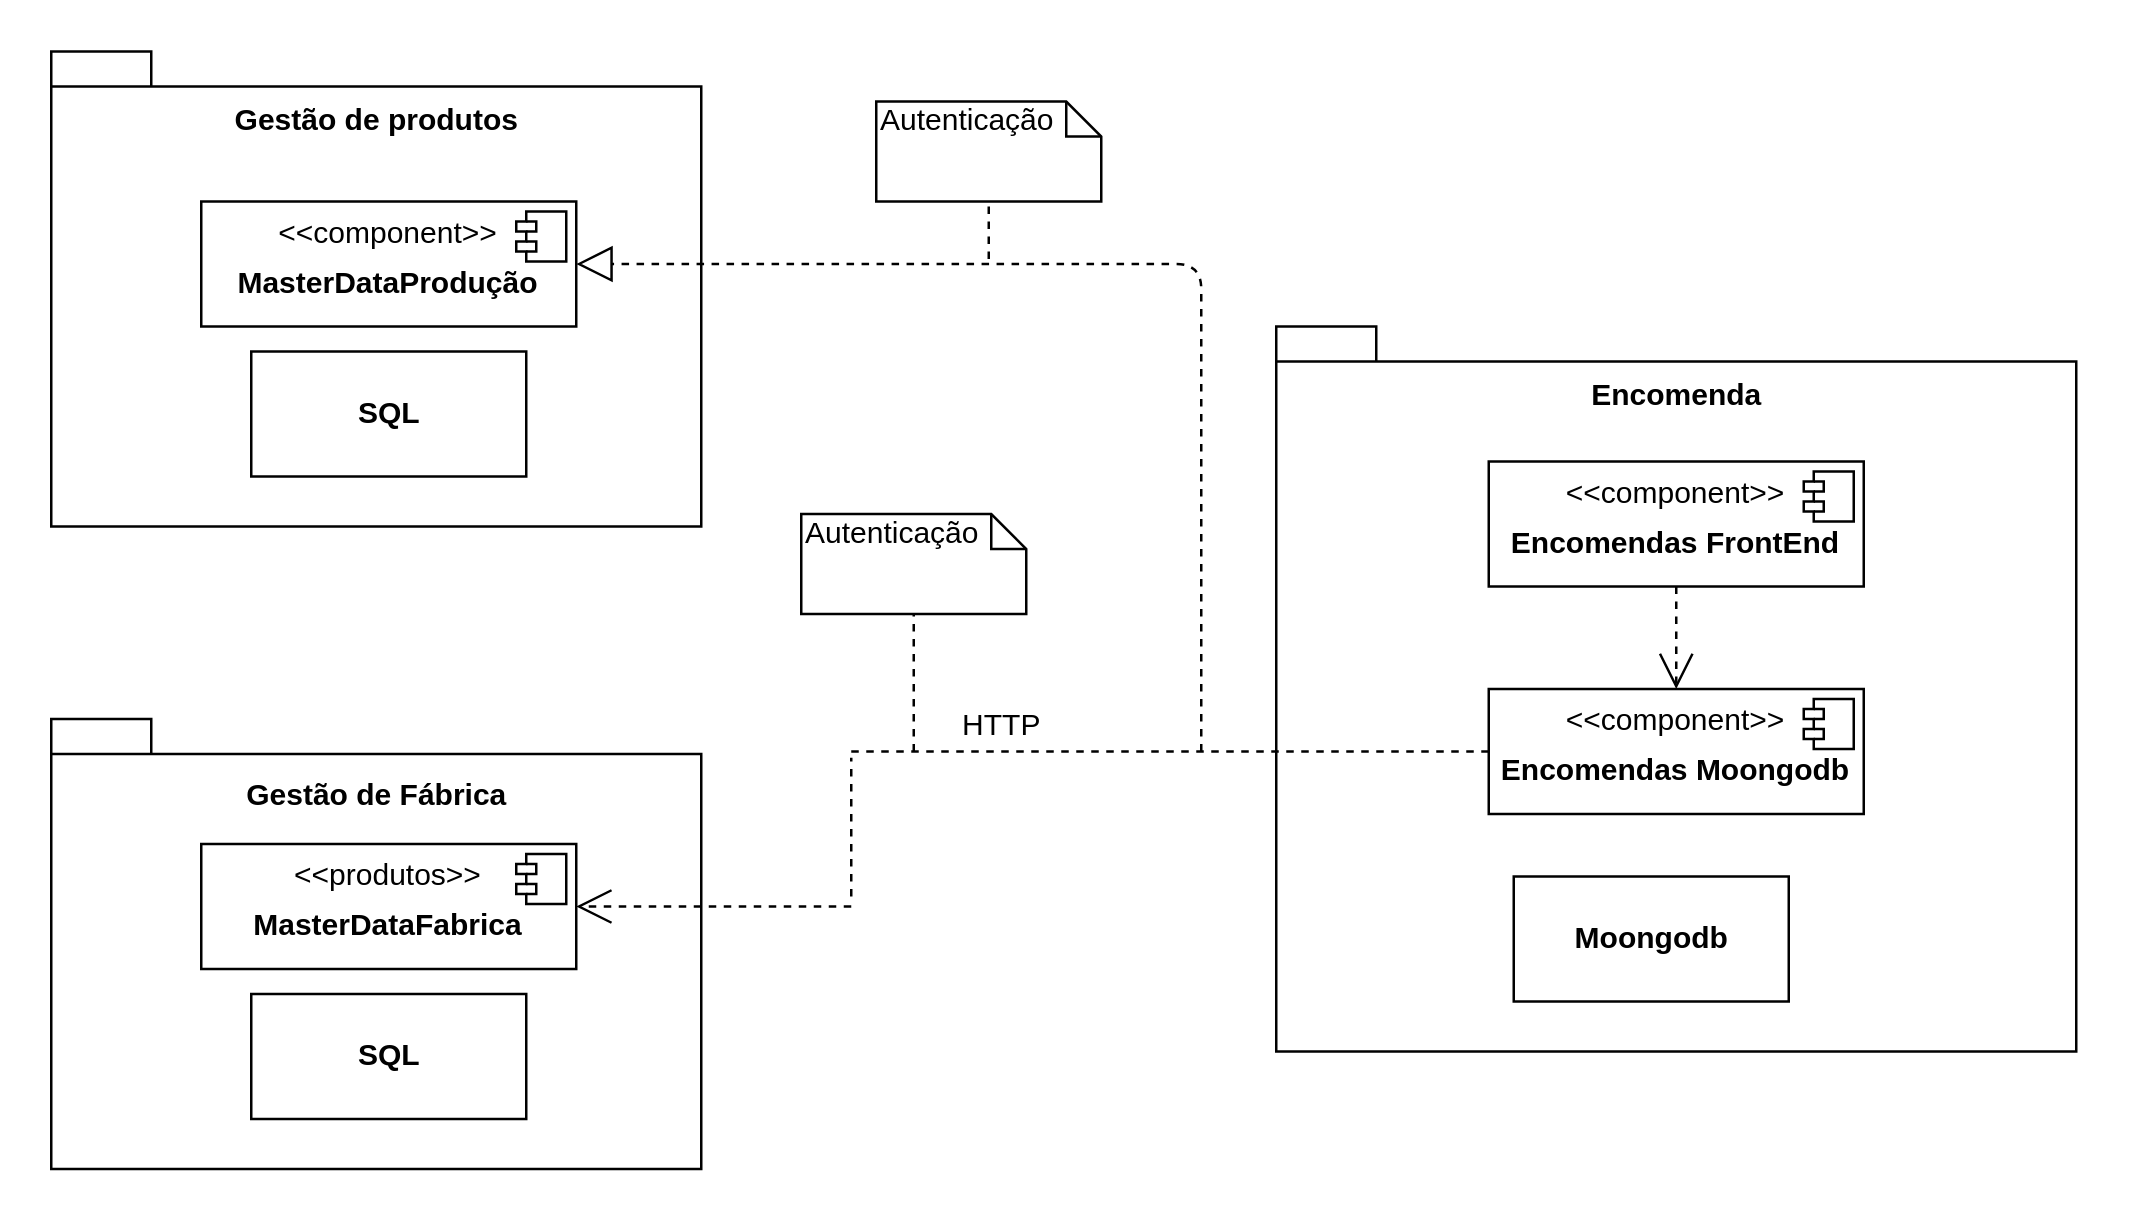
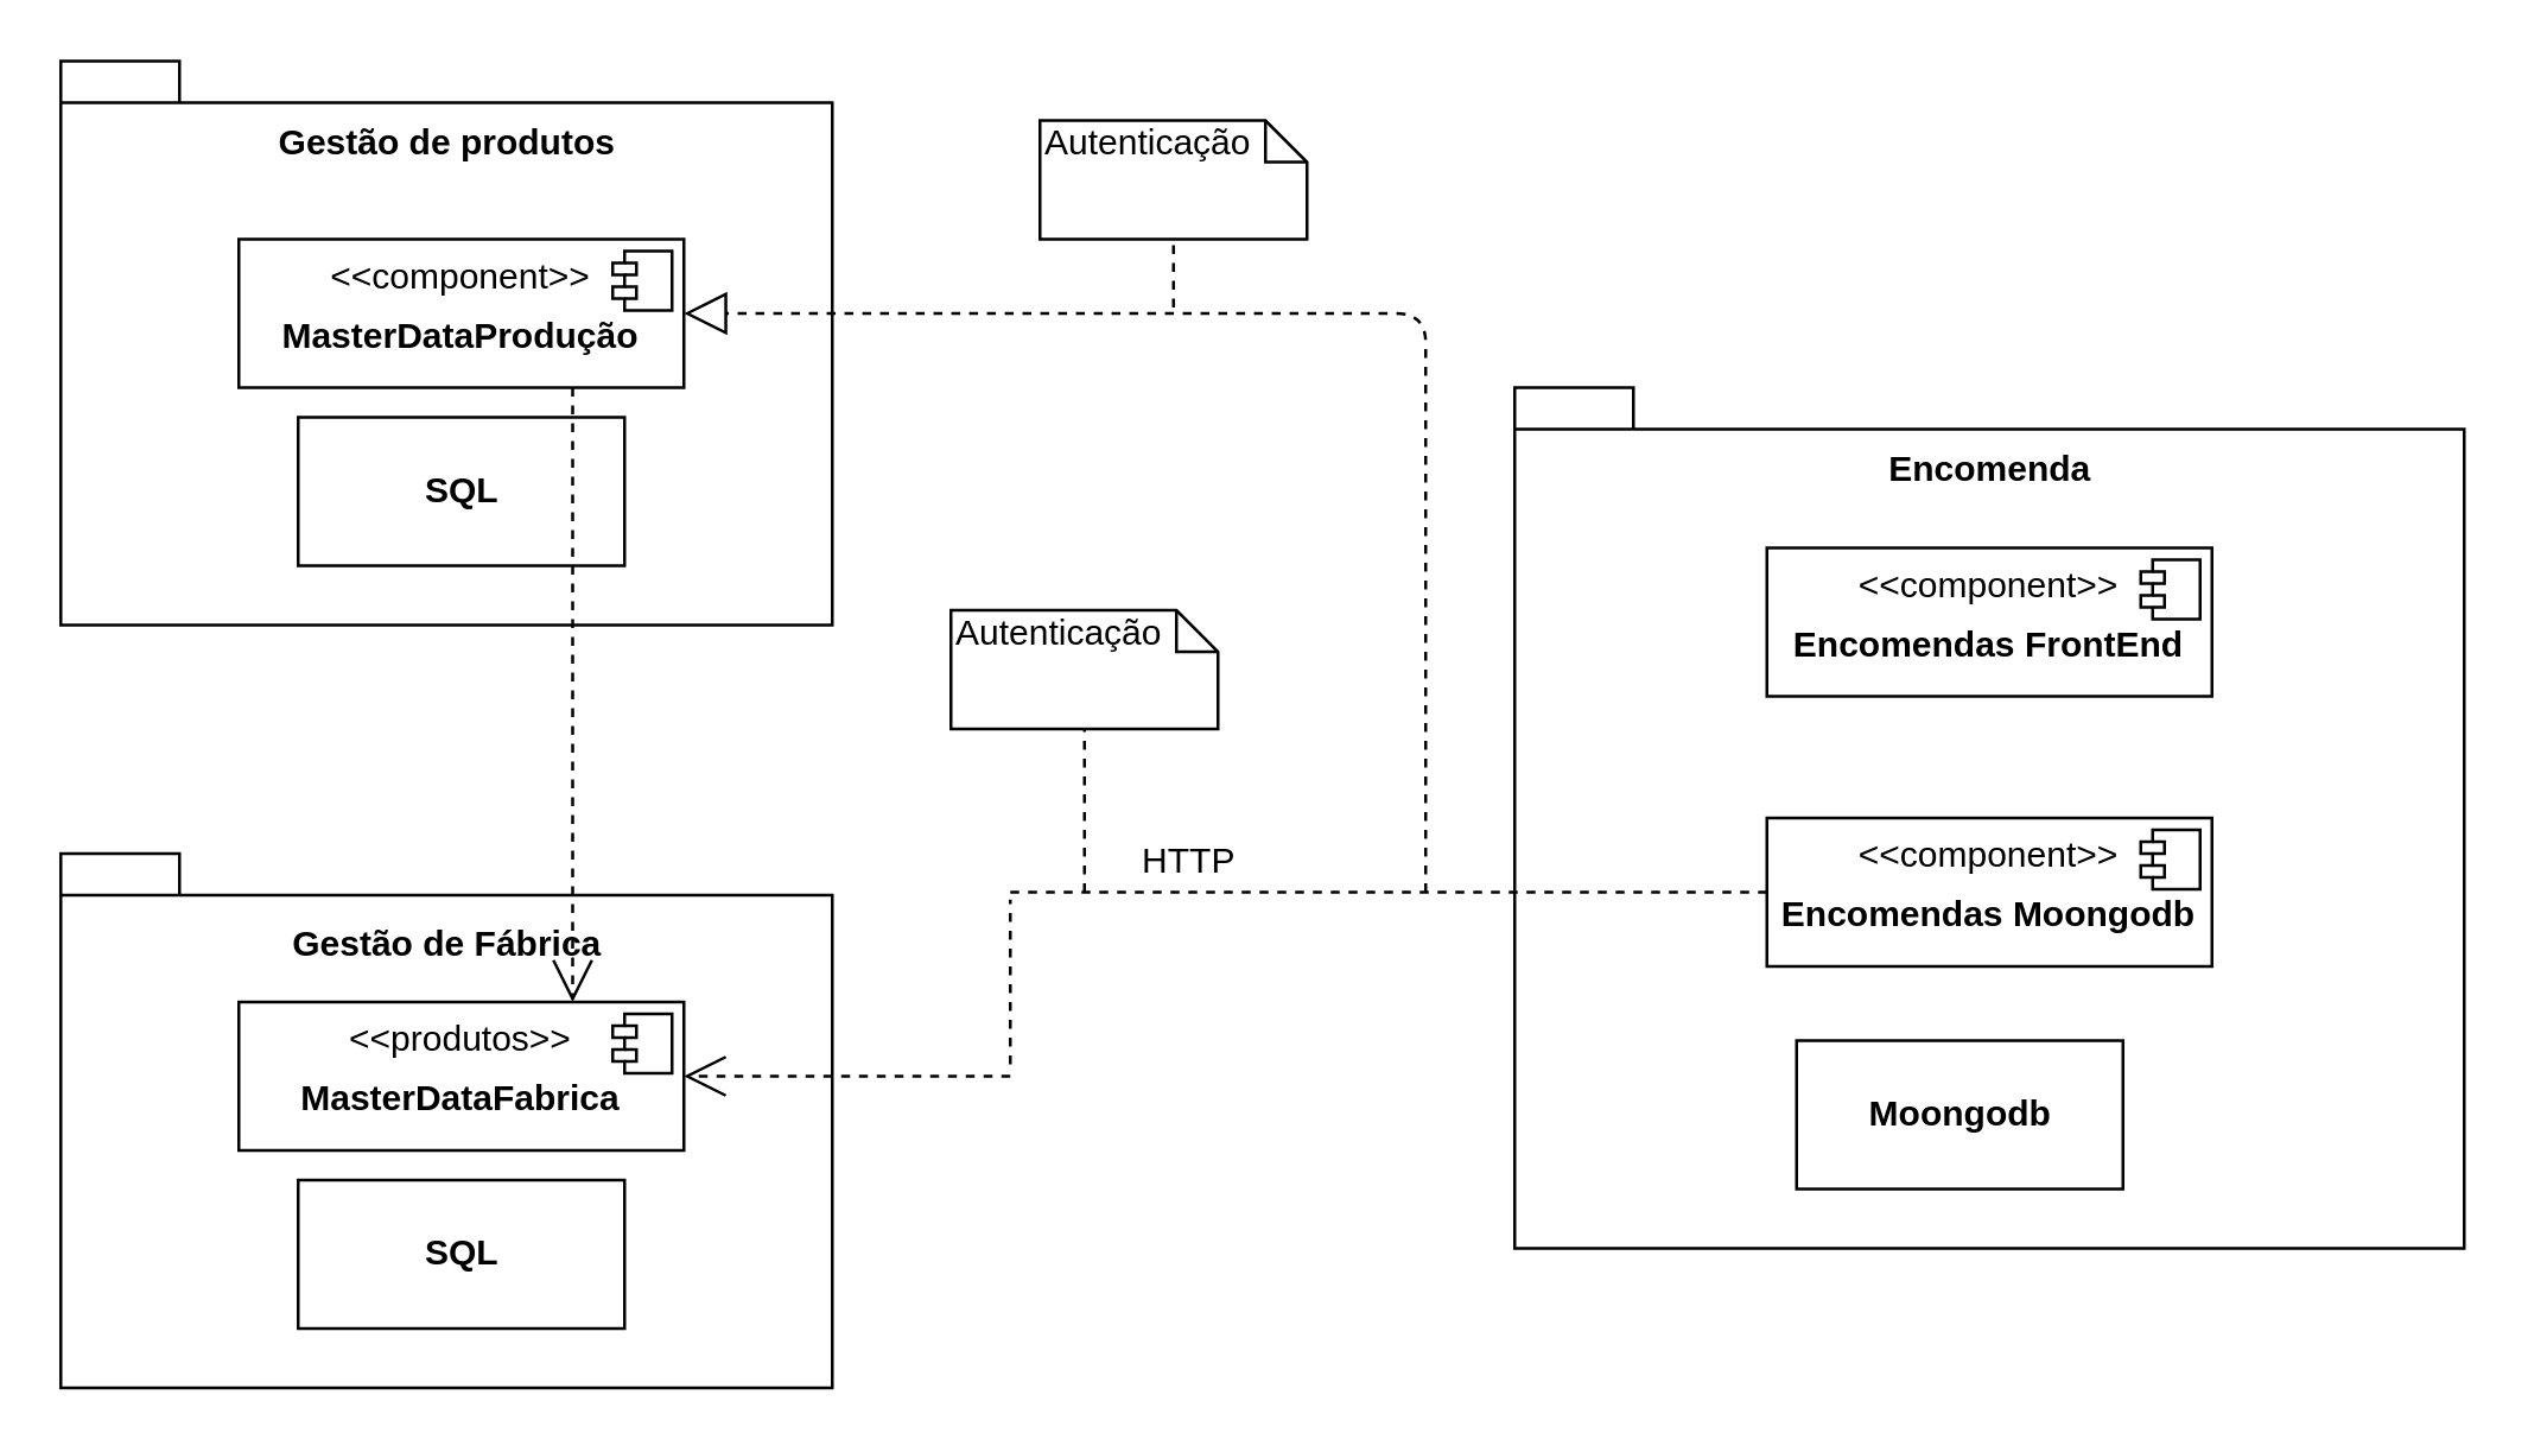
  <mxCell id="0" />
  <mxCell id="1" parent="0" />
  <mxCell id="2" value="Gestão de produtos&lt;br&gt;&lt;br&gt;&lt;br&gt;&lt;br&gt;&lt;br&gt;&lt;br&gt;&lt;br&gt;&lt;br&gt;&lt;br&gt;&lt;br&gt;&lt;br&gt;" style="shape=folder;fontStyle=1;spacingTop=10;tabWidth=40;tabHeight=14;tabPosition=left;html=1;" vertex="1" parent="1"><mxGeometry x="20" y="20" width="260" height="190" as="geometry" /></mxCell>
  <mxCell id="3" value="Gestão de Fábrica&lt;br&gt;&lt;br&gt;&lt;br&gt;&lt;br&gt;&lt;br&gt;&lt;br&gt;&lt;br&gt;&lt;br&gt;&lt;br&gt;&lt;br&gt;" style="shape=folder;fontStyle=1;spacingTop=10;tabWidth=40;tabHeight=14;tabPosition=left;html=1;" vertex="1" parent="1"><mxGeometry x="20" y="287" width="260" height="180" as="geometry" /></mxCell>
  <mxCell id="4" value="Encomenda&lt;br&gt;&lt;br&gt;&lt;br&gt;&lt;br&gt;&lt;br&gt;&lt;br&gt;&lt;br&gt;&lt;br&gt;&lt;br&gt;&lt;br&gt;&lt;br&gt;&lt;br&gt;&lt;br&gt;&lt;br&gt;&lt;br&gt;&lt;br&gt;&lt;br&gt;&lt;br&gt;" style="shape=folder;fontStyle=1;spacingTop=10;tabWidth=40;tabHeight=14;tabPosition=left;html=1;" vertex="1" parent="1"><mxGeometry x="510" y="130" width="320" height="290" as="geometry" /></mxCell>
  <mxCell id="5" value="&lt;p style=&quot;margin: 0px ; margin-top: 6px ; text-align: center&quot;&gt;&amp;lt;&amp;lt;component&amp;gt;&amp;gt;&lt;/p&gt;&lt;p style=&quot;margin: 0px ; margin-top: 6px ; text-align: center&quot;&gt;&lt;b&gt;MasterDataProdução&lt;/b&gt;&lt;/p&gt;" style="align=left;overflow=fill;html=1;" vertex="1" parent="1"><mxGeometry x="80" y="80" width="150" height="50" as="geometry" /></mxCell>
  <mxCell id="6" value="" style="shape=component;jettyWidth=8;jettyHeight=4;" vertex="1" parent="5"><mxGeometry x="1" width="20" height="20" relative="1" as="geometry"><mxPoint x="-24" y="4" as="offset" /></mxGeometry></mxCell>
  <mxCell id="7" value="&lt;b&gt;SQL&lt;/b&gt;" style="html=1;" vertex="1" parent="1"><mxGeometry x="100" y="140" width="110" height="50" as="geometry" /></mxCell>
  <mxCell id="8" value="&lt;p style=&quot;margin: 0px ; margin-top: 6px ; text-align: center&quot;&gt;&amp;lt;&amp;lt;produtos&amp;gt;&amp;gt;&lt;/p&gt;&lt;p style=&quot;margin: 0px ; margin-top: 6px ; text-align: center&quot;&gt;&lt;b&gt;MasterDataFabrica&lt;/b&gt;&lt;/p&gt;" style="align=left;overflow=fill;html=1;" vertex="1" parent="1"><mxGeometry x="80" y="337" width="150" height="50" as="geometry" /></mxCell>
  <mxCell id="9" value="" style="shape=component;jettyWidth=8;jettyHeight=4;" vertex="1" parent="8"><mxGeometry x="1" width="20" height="20" relative="1" as="geometry"><mxPoint x="-24" y="4" as="offset" /></mxGeometry></mxCell>
  <mxCell id="10" value="&lt;b&gt;SQL&lt;/b&gt;" style="html=1;" vertex="1" parent="1"><mxGeometry x="100" y="397" width="110" height="50" as="geometry" /></mxCell>
+ <mxCell id="11" value="" style="endArrow=open;endSize=12;dashed=1;html=1;exitX=0.75;exitY=1;exitDx=0;exitDy=0;entryX=0.75;entryY=0;entryDx=0;entryDy=0;" edge="1" parent="1" source="5" target="8"><mxGeometry width="160" relative="1" as="geometry"><mxPoint x="10" y="470" as="sourcePoint" /><mxPoint x="170" y="470" as="targetPoint" /></mxGeometry></mxCell>
  <mxCell id="12" value="" style="endArrow=open;endSize=12;dashed=1;html=1;entryX=1;entryY=0.5;entryDx=0;entryDy=0;" edge="1" parent="1" target="8"><mxGeometry width="160" relative="1" as="geometry"><mxPoint x="340" y="362" as="sourcePoint" /><mxPoint x="370" y="397" as="targetPoint" /><Array as="points"><mxPoint x="300" y="362" /></Array></mxGeometry></mxCell>
  <mxCell id="13" value="Autenticação" style="shape=note;whiteSpace=wrap;html=1;size=14;verticalAlign=top;align=left;spacingTop=-6;" vertex="1" parent="1"><mxGeometry x="350" y="40" width="90" height="40" as="geometry" /></mxCell>
  <mxCell id="14" value="Autenticação" style="shape=note;whiteSpace=wrap;html=1;size=14;verticalAlign=top;align=left;spacingTop=-6;" vertex="1" parent="1"><mxGeometry x="320" y="205" width="90" height="40" as="geometry" /></mxCell>
  <mxCell id="15" value="&lt;p style=&quot;margin: 0px ; margin-top: 6px ; text-align: center&quot;&gt;&amp;lt;&amp;lt;component&amp;gt;&amp;gt;&lt;/p&gt;&lt;p style=&quot;margin: 0px ; margin-top: 6px ; text-align: center&quot;&gt;&lt;b&gt;Encomendas FrontEnd&lt;/b&gt;&lt;/p&gt;" style="align=left;overflow=fill;html=1;" vertex="1" parent="1"><mxGeometry x="595" y="184" width="150" height="50" as="geometry" /></mxCell>
  <mxCell id="16" value="" style="shape=component;jettyWidth=8;jettyHeight=4;" vertex="1" parent="15"><mxGeometry x="1" width="20" height="20" relative="1" as="geometry"><mxPoint x="-24" y="4" as="offset" /></mxGeometry></mxCell>
  <mxCell id="17" value="&lt;b&gt;Moongodb&lt;/b&gt;" style="html=1;" vertex="1" parent="1"><mxGeometry x="605" y="350" width="110" height="50" as="geometry" /></mxCell>
  <mxCell id="18" value="&lt;p style=&quot;margin: 0px ; margin-top: 6px ; text-align: center&quot;&gt;&amp;lt;&amp;lt;component&amp;gt;&amp;gt;&lt;/p&gt;&lt;p style=&quot;margin: 0px ; margin-top: 6px ; text-align: center&quot;&gt;&lt;b&gt;Encomendas Moongodb&lt;/b&gt;&lt;/p&gt;" style="align=left;overflow=fill;html=1;" vertex="1" parent="1"><mxGeometry x="595" y="275" width="150" height="50" as="geometry" /></mxCell>
  <mxCell id="19" value="" style="shape=component;jettyWidth=8;jettyHeight=4;" vertex="1" parent="18"><mxGeometry x="1" width="20" height="20" relative="1" as="geometry"><mxPoint x="-24" y="4" as="offset" /></mxGeometry></mxCell>
  <mxCell id="20" value="" style="endArrow=none;dashed=1;html=1;entryX=0.5;entryY=1;entryDx=0;entryDy=0;entryPerimeter=0;" edge="1" parent="1" target="14"><mxGeometry width="50" height="50" relative="1" as="geometry"><mxPoint x="365" y="300" as="sourcePoint" /><mxPoint x="260" y="490" as="targetPoint" /></mxGeometry></mxCell>
  <mxCell id="21" value="" style="endArrow=none;dashed=1;html=1;exitX=0;exitY=0.5;exitDx=0;exitDy=0;" edge="1" parent="1" source="18"><mxGeometry width="50" height="50" relative="1" as="geometry"><mxPoint x="375" y="310" as="sourcePoint" /><mxPoint x="340" y="300" as="targetPoint" /></mxGeometry></mxCell>
  <mxCell id="22" value="" style="endArrow=none;dashed=1;html=1;entryX=0.5;entryY=1;entryDx=0;entryDy=0;entryPerimeter=0;" edge="1" parent="1"><mxGeometry width="50" height="50" relative="1" as="geometry"><mxPoint x="340" y="358" as="sourcePoint" /><mxPoint x="340" y="302.5" as="targetPoint" /></mxGeometry></mxCell>
  <mxCell id="23" value="HTTP" style="text;html=1;align=center;verticalAlign=middle;resizable=0;points=[];;autosize=1;" vertex="1" parent="1"><mxGeometry x="375" y="280" width="50" height="20" as="geometry" /></mxCell>
  <mxCell id="24" value="" style="endArrow=block;dashed=1;endFill=0;endSize=12;html=1;entryX=1;entryY=0.5;entryDx=0;entryDy=0;" edge="1" parent="1" target="5"><mxGeometry width="160" relative="1" as="geometry"><mxPoint x="480" y="300" as="sourcePoint" /><mxPoint x="500" y="139.5" as="targetPoint" /><Array as="points"><mxPoint x="480" y="105" /></Array></mxGeometry></mxCell>
  <mxCell id="25" value="" style="endArrow=none;dashed=1;html=1;entryX=0.5;entryY=1;entryDx=0;entryDy=0;entryPerimeter=0;" edge="1" parent="1"><mxGeometry width="50" height="50" relative="1" as="geometry"><mxPoint x="395" y="103" as="sourcePoint" /><mxPoint x="395" y="80" as="targetPoint" /></mxGeometry></mxCell>
- <mxCell id="26" value="" style="endArrow=open;endSize=12;dashed=1;html=1;entryX=0.5;entryY=0;entryDx=0;entryDy=0;exitX=0.5;exitY=1;exitDx=0;exitDy=0;" edge="1" parent="1" source="15" target="18"><mxGeometry width="160" relative="1" as="geometry"><mxPoint x="520" y="376.5" as="sourcePoint" /><mxPoint x="410" y="376.5" as="targetPoint" /><Array as="points" /></mxGeometry></mxCell>
